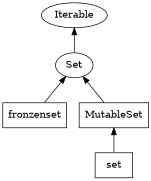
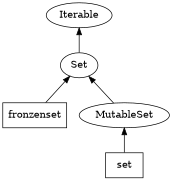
  digraph {
    rankdir=BT
-   MutableSet [shape=box]
+   MutableSet
    Set
    Iterable
    set [shape=box]
    fronzenset [shape=box]
    subgraph sub_1 {
      MutableSet
      Set
      Iterable
    }
    subgraph sub_2 {
      set
      fronzenset
    }
    MutableSet -> Set
    Set -> Iterable
    set -> MutableSet
    fronzenset -> Set
  }
